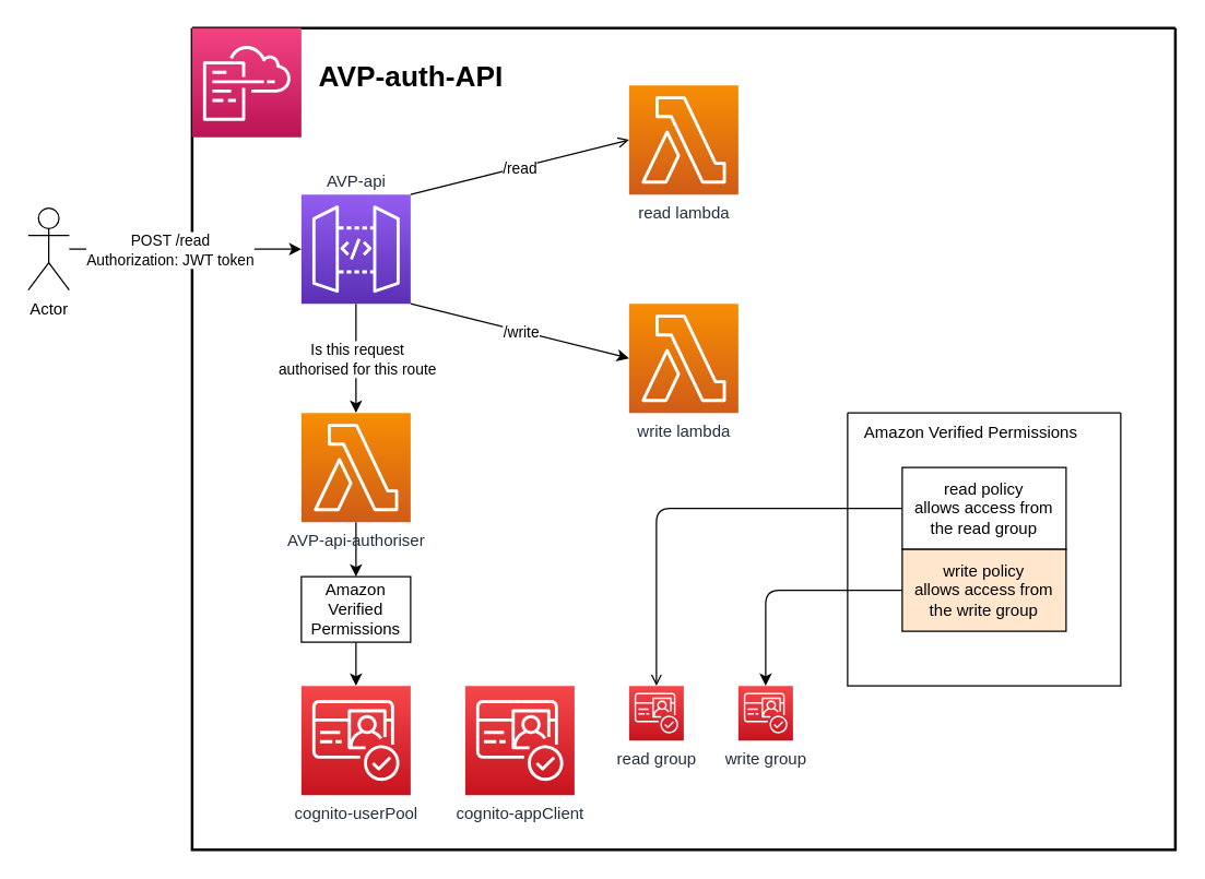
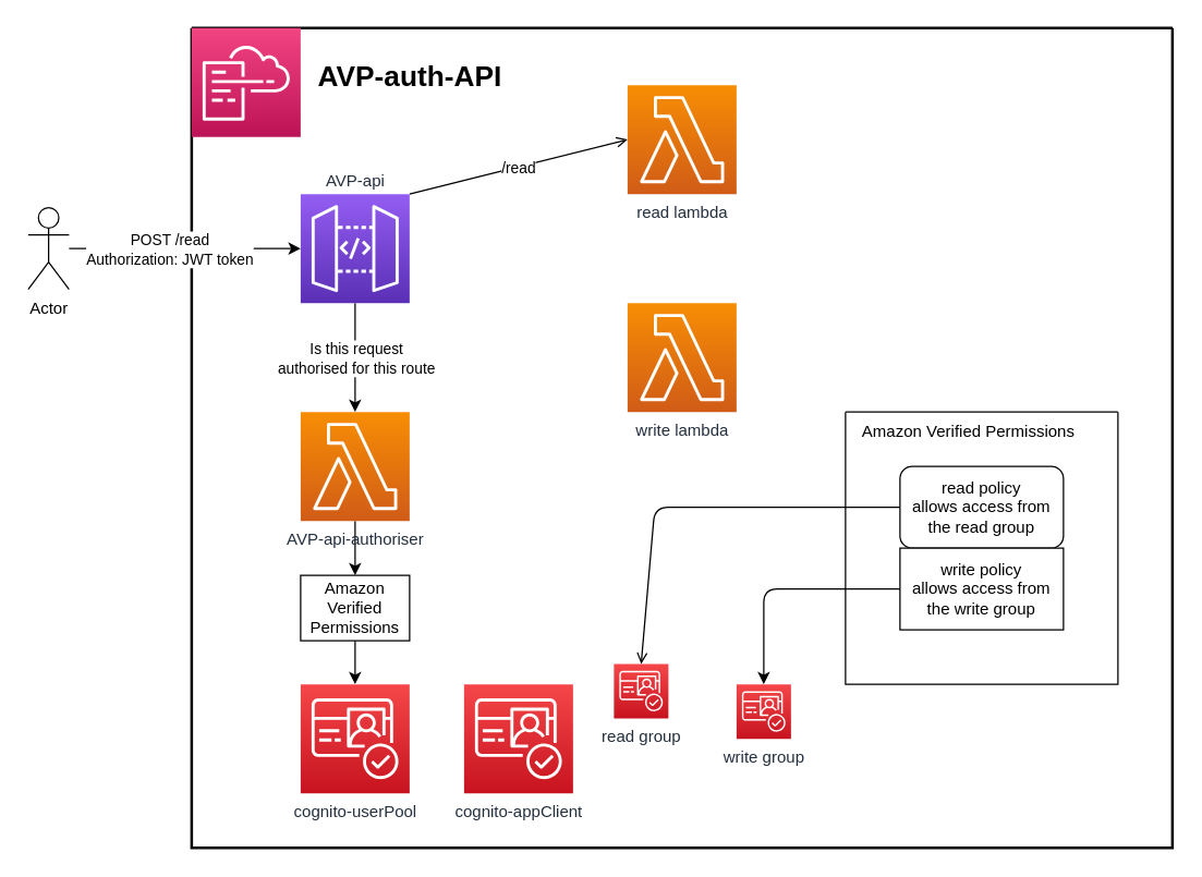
  <mxCell id="0" />
  <mxCell id="1" parent="0" />
  <mxCell id="2" value="" style="swimlane;startSize=0;strokeWidth=2;" parent="1" vertex="1"><mxGeometry x="140" y="20" width="720" height="602" as="geometry" /></mxCell>
  <mxCell id="3" value="&lt;h2 class=&quot;awsui_header-text_1r9lg_5gt1n_553&quot; style=&quot;font-size: 21px&quot;&gt;AVP-auth-API&lt;/h2&gt;" style="text;html=1;align=center;verticalAlign=middle;resizable=0;points=[];autosize=1;strokeColor=none;fillColor=none;fontSize=21;" parent="2" vertex="1"><mxGeometry x="80" width="160" height="70" as="geometry" /></mxCell>
  <mxCell id="4" value="" style="sketch=0;points=[[0,0,0],[0.25,0,0],[0.5,0,0],[0.75,0,0],[1,0,0],[0,1,0],[0.25,1,0],[0.5,1,0],[0.75,1,0],[1,1,0],[0,0.25,0],[0,0.5,0],[0,0.75,0],[1,0.25,0],[1,0.5,0],[1,0.75,0]];points=[[0,0,0],[0.25,0,0],[0.5,0,0],[0.75,0,0],[1,0,0],[0,1,0],[0.25,1,0],[0.5,1,0],[0.75,1,0],[1,1,0],[0,0.25,0],[0,0.5,0],[0,0.75,0],[1,0.25,0],[1,0.5,0],[1,0.75,0]];outlineConnect=0;fontColor=#232F3E;gradientColor=#F34482;gradientDirection=north;fillColor=#BC1356;strokeColor=#ffffff;dashed=0;verticalLabelPosition=bottom;verticalAlign=top;align=center;html=1;fontSize=12;fontStyle=0;aspect=fixed;shape=mxgraph.aws4.resourceIcon;resIcon=mxgraph.aws4.cloudformation;" parent="2" vertex="1"><mxGeometry width="80" height="80" as="geometry" /></mxCell>
  <mxCell id="5" value="cognito-userPool" style="sketch=0;points=[[0,0,0],[0.25,0,0],[0.5,0,0],[0.75,0,0],[1,0,0],[0,1,0],[0.25,1,0],[0.5,1,0],[0.75,1,0],[1,1,0],[0,0.25,0],[0,0.5,0],[0,0.75,0],[1,0.25,0],[1,0.5,0],[1,0.75,0]];outlineConnect=0;fontColor=#232F3E;gradientColor=#F54749;gradientDirection=north;fillColor=#C7131F;strokeColor=#ffffff;dashed=0;verticalLabelPosition=bottom;verticalAlign=top;align=center;html=1;fontSize=12;fontStyle=0;aspect=fixed;shape=mxgraph.aws4.resourceIcon;resIcon=mxgraph.aws4.cognito;" parent="2" vertex="1"><mxGeometry x="80" y="482" width="80" height="80" as="geometry" /></mxCell>
- <mxCell id="6" value="read group" style="sketch=0;points=[[0,0,0],[0.25,0,0],[0.5,0,0],[0.75,0,0],[1,0,0],[0,1,0],[0.25,1,0],[0.5,1,0],[0.75,1,0],[1,1,0],[0,0.25,0],[0,0.5,0],[0,0.75,0],[1,0.25,0],[1,0.5,0],[1,0.75,0]];outlineConnect=0;fontColor=#232F3E;gradientColor=#F54749;gradientDirection=north;fillColor=#C7131F;strokeColor=#ffffff;dashed=0;verticalLabelPosition=bottom;verticalAlign=top;align=center;html=1;fontSize=12;fontStyle=0;aspect=fixed;shape=mxgraph.aws4.resourceIcon;resIcon=mxgraph.aws4.cognito;" parent="2" vertex="1"><mxGeometry x="320" y="482" width="40" height="40" as="geometry" /></mxCell>
+ <mxCell id="6" value="read group" style="sketch=0;points=[[0,0,0],[0.25,0,0],[0.5,0,0],[0.75,0,0],[1,0,0],[0,1,0],[0.25,1,0],[0.5,1,0],[0.75,1,0],[1,1,0],[0,0.25,0],[0,0.5,0],[0,0.75,0],[1,0.25,0],[1,0.5,0],[1,0.75,0]];outlineConnect=0;fontColor=#232F3E;gradientColor=#F54749;gradientDirection=north;fillColor=#C7131F;strokeColor=#ffffff;dashed=0;verticalLabelPosition=bottom;verticalAlign=top;align=center;html=1;fontSize=12;fontStyle=0;aspect=fixed;shape=mxgraph.aws4.resourceIcon;resIcon=mxgraph.aws4.cognito;" parent="2" vertex="1"><mxGeometry x="310" y="467" width="40" height="40" as="geometry" /></mxCell>
  <mxCell id="7" value="write group" style="sketch=0;points=[[0,0,0],[0.25,0,0],[0.5,0,0],[0.75,0,0],[1,0,0],[0,1,0],[0.25,1,0],[0.5,1,0],[0.75,1,0],[1,1,0],[0,0.25,0],[0,0.5,0],[0,0.75,0],[1,0.25,0],[1,0.5,0],[1,0.75,0]];outlineConnect=0;fontColor=#232F3E;gradientColor=#F54749;gradientDirection=north;fillColor=#C7131F;strokeColor=#ffffff;dashed=0;verticalLabelPosition=bottom;verticalAlign=top;align=center;html=1;fontSize=12;fontStyle=0;aspect=fixed;shape=mxgraph.aws4.resourceIcon;resIcon=mxgraph.aws4.cognito;" parent="2" vertex="1"><mxGeometry x="400" y="482" width="40" height="40" as="geometry" /></mxCell>
  <mxCell id="8" value="cognito-appClient" style="sketch=0;points=[[0,0,0],[0.25,0,0],[0.5,0,0],[0.75,0,0],[1,0,0],[0,1,0],[0.25,1,0],[0.5,1,0],[0.75,1,0],[1,1,0],[0,0.25,0],[0,0.5,0],[0,0.75,0],[1,0.25,0],[1,0.5,0],[1,0.75,0]];outlineConnect=0;fontColor=#232F3E;gradientColor=#F54749;gradientDirection=north;fillColor=#C7131F;strokeColor=#ffffff;dashed=0;verticalLabelPosition=bottom;verticalAlign=top;align=center;html=1;fontSize=12;fontStyle=0;aspect=fixed;shape=mxgraph.aws4.resourceIcon;resIcon=mxgraph.aws4.cognito;" parent="2" vertex="1"><mxGeometry x="200" y="482" width="80" height="80" as="geometry" /></mxCell>
  <mxCell id="9" style="edgeStyle=none;html=1;entryX=0;entryY=0.5;entryDx=0;entryDy=0;entryPerimeter=0;exitX=1;exitY=0;exitDx=0;exitDy=0;exitPerimeter=0;endArrow=open;" parent="2" source="15" target="16" edge="1"><mxGeometry relative="1" as="geometry"><Array as="points"><mxPoint x="240" y="102" /></Array></mxGeometry></mxCell>
  <mxCell id="10" value="/read" style="edgeLabel;html=1;align=center;verticalAlign=middle;resizable=0;points=[];" parent="9" vertex="1" connectable="0"><mxGeometry x="0.288" y="1" relative="1" as="geometry"><mxPoint x="-23" y="7" as="offset" /></mxGeometry></mxCell>
- <mxCell id="11" style="edgeStyle=none;html=1;entryX=0;entryY=0.5;entryDx=0;entryDy=0;entryPerimeter=0;exitX=1;exitY=1;exitDx=0;exitDy=0;exitPerimeter=0;" parent="2" source="15" target="17" edge="1"><mxGeometry relative="1" as="geometry" /></mxCell>
- <mxCell id="12" value="/write" style="edgeLabel;html=1;align=center;verticalAlign=middle;resizable=0;points=[];" parent="11" vertex="1" connectable="0"><mxGeometry x="0.208" y="-2" relative="1" as="geometry"><mxPoint x="-16" y="-6" as="offset" /></mxGeometry></mxCell>
  <mxCell id="13" style="edgeStyle=none;html=1;entryX=0.5;entryY=0;entryDx=0;entryDy=0;entryPerimeter=0;" parent="2" source="15" target="19" edge="1"><mxGeometry relative="1" as="geometry" /></mxCell>
  <mxCell id="14" value="Is this request&lt;br&gt;authorised for this route" style="edgeLabel;html=1;align=center;verticalAlign=middle;resizable=0;points=[];" parent="13" vertex="1" connectable="0"><mxGeometry x="-0.507" y="1" relative="1" as="geometry"><mxPoint x="-1" y="20" as="offset" /></mxGeometry></mxCell>
  <mxCell id="15" value="AVP-api" style="sketch=0;points=[[0,0,0],[0.25,0,0],[0.5,0,0],[0.75,0,0],[1,0,0],[0,1,0],[0.25,1,0],[0.5,1,0],[0.75,1,0],[1,1,0],[0,0.25,0],[0,0.5,0],[0,0.75,0],[1,0.25,0],[1,0.5,0],[1,0.75,0]];outlineConnect=0;fontColor=#232F3E;gradientColor=#945DF2;gradientDirection=north;fillColor=#5A30B5;strokeColor=#ffffff;dashed=0;verticalLabelPosition=top;verticalAlign=bottom;align=center;html=1;fontSize=12;fontStyle=0;aspect=fixed;shape=mxgraph.aws4.resourceIcon;resIcon=mxgraph.aws4.api_gateway;labelPosition=center;" parent="2" vertex="1"><mxGeometry x="80" y="122" width="80" height="80" as="geometry" /></mxCell>
  <mxCell id="16" value="read lambda" style="sketch=0;points=[[0,0,0],[0.25,0,0],[0.5,0,0],[0.75,0,0],[1,0,0],[0,1,0],[0.25,1,0],[0.5,1,0],[0.75,1,0],[1,1,0],[0,0.25,0],[0,0.5,0],[0,0.75,0],[1,0.25,0],[1,0.5,0],[1,0.75,0]];outlineConnect=0;fontColor=#232F3E;gradientColor=#F78E04;gradientDirection=north;fillColor=#D05C17;strokeColor=#ffffff;dashed=0;verticalLabelPosition=bottom;verticalAlign=top;align=center;html=1;fontSize=12;fontStyle=0;aspect=fixed;shape=mxgraph.aws4.resourceIcon;resIcon=mxgraph.aws4.lambda;" parent="2" vertex="1"><mxGeometry x="320" y="42" width="80" height="80" as="geometry" /></mxCell>
  <mxCell id="17" value="write lambda" style="sketch=0;points=[[0,0,0],[0.25,0,0],[0.5,0,0],[0.75,0,0],[1,0,0],[0,1,0],[0.25,1,0],[0.5,1,0],[0.75,1,0],[1,1,0],[0,0.25,0],[0,0.5,0],[0,0.75,0],[1,0.25,0],[1,0.5,0],[1,0.75,0]];outlineConnect=0;fontColor=#232F3E;gradientColor=#F78E04;gradientDirection=north;fillColor=#D05C17;strokeColor=#ffffff;dashed=0;verticalLabelPosition=bottom;verticalAlign=top;align=center;html=1;fontSize=12;fontStyle=0;aspect=fixed;shape=mxgraph.aws4.resourceIcon;resIcon=mxgraph.aws4.lambda;" parent="2" vertex="1"><mxGeometry x="320" y="202" width="80" height="80" as="geometry" /></mxCell>
  <mxCell id="18" style="edgeStyle=none;html=1;entryX=0.5;entryY=0;entryDx=0;entryDy=0;" parent="2" source="19" target="21" edge="1"><mxGeometry relative="1" as="geometry" /></mxCell>
  <mxCell id="19" value="AVP-api-authoriser" style="sketch=0;points=[[0,0,0],[0.25,0,0],[0.5,0,0],[0.75,0,0],[1,0,0],[0,1,0],[0.25,1,0],[0.5,1,0],[0.75,1,0],[1,1,0],[0,0.25,0],[0,0.5,0],[0,0.75,0],[1,0.25,0],[1,0.5,0],[1,0.75,0]];outlineConnect=0;fontColor=#232F3E;gradientColor=#F78E04;gradientDirection=north;fillColor=#D05C17;strokeColor=#ffffff;dashed=0;verticalLabelPosition=bottom;verticalAlign=top;align=center;html=1;fontSize=12;fontStyle=0;aspect=fixed;shape=mxgraph.aws4.resourceIcon;resIcon=mxgraph.aws4.lambda;" parent="2" vertex="1"><mxGeometry x="80" y="282" width="80" height="80" as="geometry" /></mxCell>
  <mxCell id="20" style="edgeStyle=none;html=1;entryX=0.5;entryY=0;entryDx=0;entryDy=0;entryPerimeter=0;" parent="2" source="21" target="5" edge="1"><mxGeometry relative="1" as="geometry" /></mxCell>
  <mxCell id="21" value="Amazon Verified Permissions" style="rounded=0;whiteSpace=wrap;html=1;" parent="2" vertex="1"><mxGeometry x="80" y="402" width="80" height="48" as="geometry" /></mxCell>
  <mxCell id="22" value="" style="swimlane;startSize=0;" parent="2" vertex="1"><mxGeometry x="480" y="282" width="200" height="200" as="geometry" /></mxCell>
  <mxCell id="23" value="Amazon Verified Permissions" style="text;html=1;align=center;verticalAlign=middle;resizable=0;points=[];autosize=1;strokeColor=none;fillColor=none;" parent="22" vertex="1"><mxGeometry width="180" height="30" as="geometry" /></mxCell>
- <mxCell id="24" value="read policy&lt;br&gt;allows access from the read group" style="rounded=0;whiteSpace=wrap;html=1;" parent="22" vertex="1"><mxGeometry x="40" y="40" width="120" height="60" as="geometry" /></mxCell>
- <mxCell id="25" value="write policy&lt;br&gt;allows access from the write group" style="rounded=0;whiteSpace=wrap;html=1;fillColor=#ffe6cc;" parent="22" vertex="1"><mxGeometry x="40" y="100" width="120" height="60" as="geometry" /></mxCell>
+ <mxCell id="24" value="read policy&lt;br&gt;allows access from the read group" style="whiteSpace=wrap;html=1;rounded=1;" parent="22" vertex="1"><mxGeometry x="40" y="40" width="120" height="60" as="geometry" /></mxCell>
+ <mxCell id="25" value="write policy&lt;br&gt;allows access from the write group" style="rounded=0;whiteSpace=wrap;html=1;" parent="22" vertex="1"><mxGeometry x="40" y="100" width="120" height="60" as="geometry" /></mxCell>
  <mxCell id="26" style="edgeStyle=none;html=1;entryX=0.5;entryY=0;entryDx=0;entryDy=0;entryPerimeter=0;endArrow=open;" parent="2" source="24" target="6" edge="1"><mxGeometry relative="1" as="geometry"><Array as="points"><mxPoint x="340" y="352" /></Array></mxGeometry></mxCell>
  <mxCell id="27" style="edgeStyle=none;html=1;entryX=0.5;entryY=0;entryDx=0;entryDy=0;entryPerimeter=0;" parent="2" source="25" target="7" edge="1"><mxGeometry relative="1" as="geometry"><Array as="points"><mxPoint x="420" y="412" /></Array></mxGeometry></mxCell>
  <mxCell id="28" style="edgeStyle=none;html=1;" parent="1" source="30" edge="1"><mxGeometry relative="1" as="geometry"><mxPoint x="220" y="182" as="targetPoint" /></mxGeometry></mxCell>
  <mxCell id="29" value="POST /read&lt;br&gt;Authorization: JWT token" style="edgeLabel;html=1;align=center;verticalAlign=middle;resizable=0;points=[];" parent="28" vertex="1" connectable="0"><mxGeometry x="-0.315" y="2" relative="1" as="geometry"><mxPoint x="15" y="2" as="offset" /></mxGeometry></mxCell>
  <mxCell id="30" value="Actor" style="shape=umlActor;verticalLabelPosition=bottom;verticalAlign=top;html=1;outlineConnect=0;" parent="1" vertex="1"><mxGeometry x="20" y="152" width="30" height="60" as="geometry" /></mxCell>
